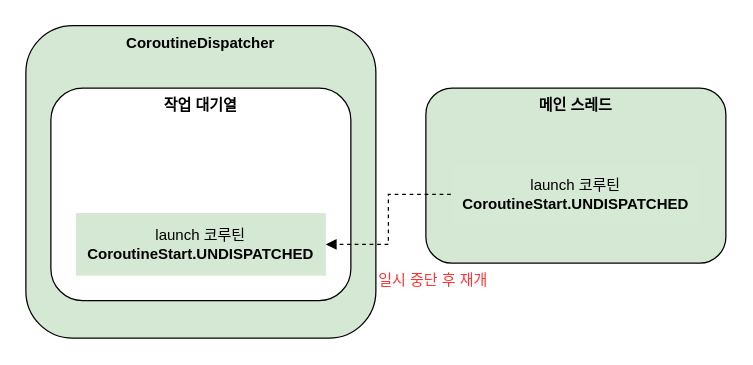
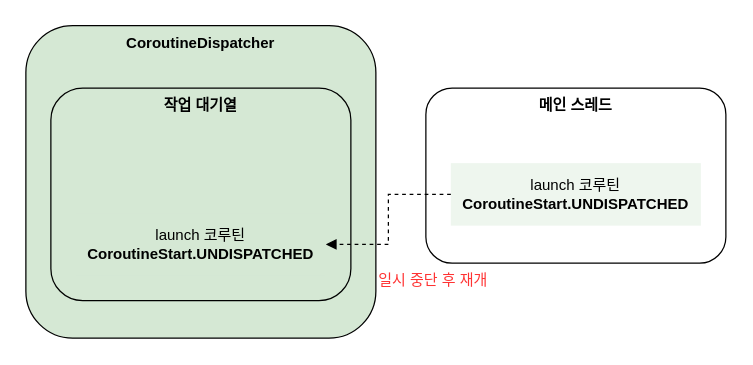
  <mxCell id="0" />
  <mxCell id="1" parent="0" />
- <mxCell id="2" value="메인 스레드" style="rounded=1;whiteSpace=wrap;html=1;fontStyle=1;verticalAlign=top;fillColor=#d5e8d4;" vertex="1" parent="1"><mxGeometry x="340" y="70" width="240" height="140" as="geometry" /></mxCell>
+ <mxCell id="2" value="메인 스레드" style="rounded=1;whiteSpace=wrap;html=1;fontStyle=1;verticalAlign=top;" vertex="1" parent="1"><mxGeometry x="340" y="70" width="240" height="140" as="geometry" /></mxCell>
  <mxCell id="3" value="CoroutineDispatcher" style="rounded=1;whiteSpace=wrap;html=1;fontStyle=1;verticalAlign=top;fillColor=#d5e8d4;" vertex="1" parent="1"><mxGeometry x="20" y="20" width="280" height="250" as="geometry" /></mxCell>
- <mxCell id="4" value="작업 대기열" style="rounded=1;whiteSpace=wrap;html=1;fontStyle=1;verticalAlign=top;" vertex="1" parent="1"><mxGeometry x="40" y="70" width="240" height="170" as="geometry" /></mxCell>
+ <mxCell id="4" value="작업 대기열" style="rounded=1;whiteSpace=wrap;html=1;fontStyle=1;verticalAlign=top;fillColor=#d5e8d4;" vertex="1" parent="1"><mxGeometry x="40" y="70" width="240" height="170" as="geometry" /></mxCell>
  <mxCell id="5" style="edgeStyle=orthogonalEdgeStyle;rounded=0;orthogonalLoop=1;jettySize=auto;html=1;entryX=1;entryY=0.5;entryDx=0;entryDy=0;dashed=1;endArrow=block;endFill=1;" edge="1" parent="1" source="6" target="8"><mxGeometry relative="1" as="geometry" /></mxCell>
  <mxCell id="6" value="launch 코루틴&lt;div&gt;&lt;b&gt;CoroutineStart.UNDISPATCHED&lt;/b&gt;&lt;/div&gt;" style="rounded=0;whiteSpace=wrap;html=1;fillColor=#d5e8d4;strokeColor=none;opacity=40;" vertex="1" parent="1"><mxGeometry x="360" y="130" width="200" height="50" as="geometry" /></mxCell>
  <mxCell id="7" value="일시 중단 후 재개" style="text;html=1;align=center;verticalAlign=middle;whiteSpace=wrap;rounded=0;fontColor=#FF3333;" vertex="1" parent="1"><mxGeometry x="291" y="209" width="110" height="30" as="geometry" /></mxCell>
  <mxCell id="8" value="launch 코루틴&lt;div&gt;&lt;b&gt;CoroutineStart.UNDISPATCHED&lt;/b&gt;&lt;/div&gt;" style="rounded=0;whiteSpace=wrap;html=1;fillColor=#d5e8d4;strokeColor=none;" vertex="1" parent="1"><mxGeometry x="60" y="170" width="200" height="50" as="geometry" /></mxCell>
